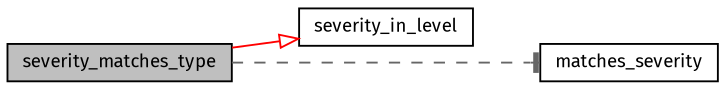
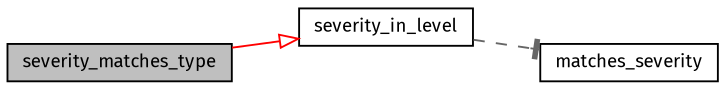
  digraph {
    fontname="Fira Sans"
    rankdir=LR
    node [color=black fontname="Fira Sans" fontsize=10 shape=record]
    edge [fontname="Fira Sans" fontsize=10 labelfontname=FreeSans labelfontsize=10]
    n1 [fillcolor=grey75 fontcolor=black height=0.2 label=severity_matches_type style=filled width=0.4]
    n2 [height=0.2 label=severity_in_level width=0.4]
    n3 [height=0.2 label=matches_severity width=0.4]
    n1 -> n2 [arrowhead=onormal color=red style=solid]
-   n1 -> n3 [arrowhead=tee color=gray40 style=dashed]
+   n2 -> n3 [arrowhead=tee color=gray40 style=dashed]
  }
